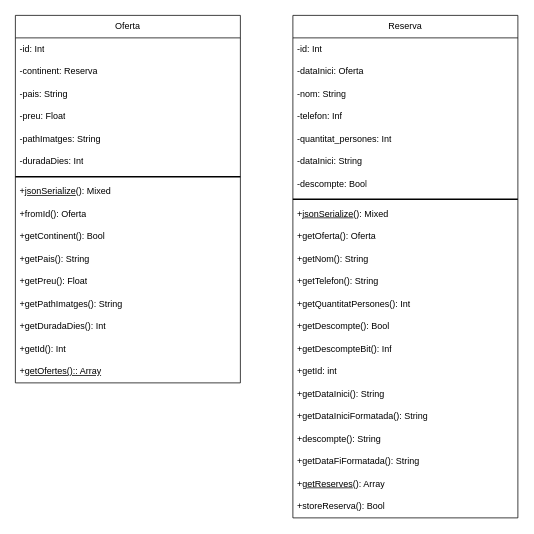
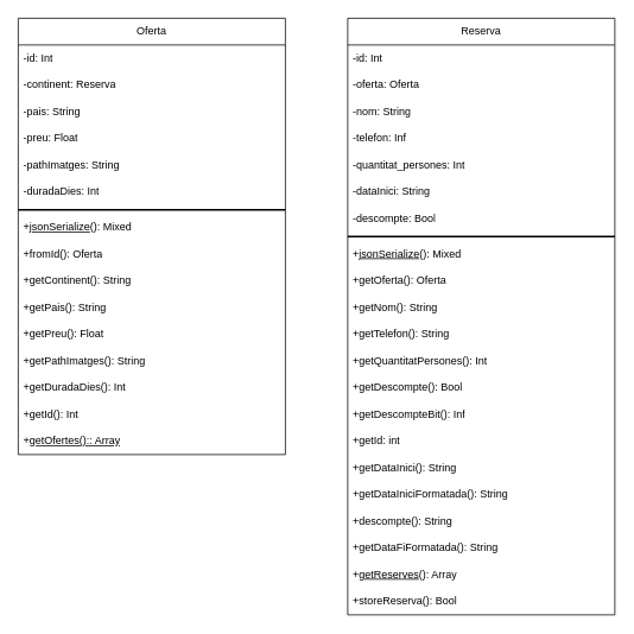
  <mxCell id="0" />
  <mxCell id="1" parent="0" />
  <mxCell id="2" value="Oferta" style="swimlane;fontStyle=0;childLayout=stackLayout;horizontal=1;startSize=30;horizontalStack=0;resizeParent=1;resizeParentMax=0;resizeLast=0;collapsible=1;marginBottom=0;whiteSpace=wrap;html=1;" parent="1" vertex="1"><mxGeometry x="20" y="20" width="300" height="490" as="geometry" /></mxCell>
  <mxCell id="3" value="-id: Int" style="text;strokeColor=none;fillColor=none;align=left;verticalAlign=middle;spacingLeft=4;spacingRight=4;overflow=hidden;points=[[0,0.5],[1,0.5]];portConstraint=eastwest;rotatable=0;whiteSpace=wrap;html=1;" parent="2" vertex="1"><mxGeometry y="30" width="300" height="30" as="geometry" /></mxCell>
  <mxCell id="4" value="-continent: Reserva" style="text;strokeColor=none;fillColor=none;align=left;verticalAlign=middle;spacingLeft=4;spacingRight=4;overflow=hidden;points=[[0,0.5],[1,0.5]];portConstraint=eastwest;rotatable=0;whiteSpace=wrap;html=1;" parent="2" vertex="1"><mxGeometry y="60" width="300" height="30" as="geometry" /></mxCell>
  <mxCell id="5" value="-pais: String" style="text;strokeColor=none;fillColor=none;align=left;verticalAlign=middle;spacingLeft=4;spacingRight=4;overflow=hidden;points=[[0,0.5],[1,0.5]];portConstraint=eastwest;rotatable=0;whiteSpace=wrap;html=1;" parent="2" vertex="1"><mxGeometry y="90" width="300" height="30" as="geometry" /></mxCell>
  <mxCell id="6" value="-preu: Float" style="text;strokeColor=none;fillColor=none;align=left;verticalAlign=middle;spacingLeft=4;spacingRight=4;overflow=hidden;points=[[0,0.5],[1,0.5]];portConstraint=eastwest;rotatable=0;whiteSpace=wrap;html=1;" parent="2" vertex="1"><mxGeometry y="120" width="300" height="30" as="geometry" /></mxCell>
  <mxCell id="7" value="-pathImatges: String" style="text;strokeColor=none;fillColor=none;align=left;verticalAlign=middle;spacingLeft=4;spacingRight=4;overflow=hidden;points=[[0,0.5],[1,0.5]];portConstraint=eastwest;rotatable=0;whiteSpace=wrap;html=1;" parent="2" vertex="1"><mxGeometry y="150" width="300" height="30" as="geometry" /></mxCell>
  <mxCell id="8" value="-duradaDies: Int" style="text;strokeColor=none;fillColor=none;align=left;verticalAlign=middle;spacingLeft=4;spacingRight=4;overflow=hidden;points=[[0,0.5],[1,0.5]];portConstraint=eastwest;rotatable=0;whiteSpace=wrap;html=1;" parent="2" vertex="1"><mxGeometry y="180" width="300" height="30" as="geometry" /></mxCell>
  <mxCell id="9" value="" style="line;strokeWidth=2;html=1;" parent="2" vertex="1"><mxGeometry y="210" width="300" height="10" as="geometry" /></mxCell>
  <mxCell id="10" value="+&lt;u&gt;jsonSerialize&lt;/u&gt;(): Mixed" style="text;strokeColor=none;fillColor=none;align=left;verticalAlign=middle;spacingLeft=4;spacingRight=4;overflow=hidden;points=[[0,0.5],[1,0.5]];portConstraint=eastwest;rotatable=0;whiteSpace=wrap;html=1;" parent="2" vertex="1"><mxGeometry y="220" width="300" height="30" as="geometry" /></mxCell>
  <mxCell id="11" value="+fromId(): Oferta" style="text;strokeColor=none;fillColor=none;align=left;verticalAlign=middle;spacingLeft=4;spacingRight=4;overflow=hidden;points=[[0,0.5],[1,0.5]];portConstraint=eastwest;rotatable=0;whiteSpace=wrap;html=1;" parent="2" vertex="1"><mxGeometry y="250" width="300" height="30" as="geometry" /></mxCell>
- <mxCell id="12" value="+getContinent(): Bool" style="text;strokeColor=none;fillColor=none;align=left;verticalAlign=middle;spacingLeft=4;spacingRight=4;overflow=hidden;points=[[0,0.5],[1,0.5]];portConstraint=eastwest;rotatable=0;whiteSpace=wrap;html=1;" parent="2" vertex="1"><mxGeometry y="280" width="300" height="30" as="geometry" /></mxCell>
+ <mxCell id="12" value="+getContinent(): String" style="text;strokeColor=none;fillColor=none;align=left;verticalAlign=middle;spacingLeft=4;spacingRight=4;overflow=hidden;points=[[0,0.5],[1,0.5]];portConstraint=eastwest;rotatable=0;whiteSpace=wrap;html=1;" parent="2" vertex="1"><mxGeometry y="280" width="300" height="30" as="geometry" /></mxCell>
  <mxCell id="13" value="+getPais(): String" style="text;strokeColor=none;fillColor=none;align=left;verticalAlign=middle;spacingLeft=4;spacingRight=4;overflow=hidden;points=[[0,0.5],[1,0.5]];portConstraint=eastwest;rotatable=0;whiteSpace=wrap;html=1;" parent="2" vertex="1"><mxGeometry y="310" width="300" height="30" as="geometry" /></mxCell>
  <mxCell id="14" value="+getPreu(): Float" style="text;strokeColor=none;fillColor=none;align=left;verticalAlign=middle;spacingLeft=4;spacingRight=4;overflow=hidden;points=[[0,0.5],[1,0.5]];portConstraint=eastwest;rotatable=0;whiteSpace=wrap;html=1;" parent="2" vertex="1"><mxGeometry y="340" width="300" height="30" as="geometry" /></mxCell>
  <mxCell id="15" value="+getPathImatges(): String" style="text;strokeColor=none;fillColor=none;align=left;verticalAlign=middle;spacingLeft=4;spacingRight=4;overflow=hidden;points=[[0,0.5],[1,0.5]];portConstraint=eastwest;rotatable=0;whiteSpace=wrap;html=1;" parent="2" vertex="1"><mxGeometry y="370" width="300" height="30" as="geometry" /></mxCell>
  <mxCell id="16" value="+getDuradaDies(): Int" style="text;strokeColor=none;fillColor=none;align=left;verticalAlign=middle;spacingLeft=4;spacingRight=4;overflow=hidden;points=[[0,0.5],[1,0.5]];portConstraint=eastwest;rotatable=0;whiteSpace=wrap;html=1;" parent="2" vertex="1"><mxGeometry y="400" width="300" height="30" as="geometry" /></mxCell>
  <mxCell id="17" value="+getId(): Int" style="text;strokeColor=none;fillColor=none;align=left;verticalAlign=middle;spacingLeft=4;spacingRight=4;overflow=hidden;points=[[0,0.5],[1,0.5]];portConstraint=eastwest;rotatable=0;whiteSpace=wrap;html=1;" parent="2" vertex="1"><mxGeometry y="430" width="300" height="30" as="geometry" /></mxCell>
  <mxCell id="18" value="+&lt;u&gt;getOfertes():: Array&lt;/u&gt;" style="text;strokeColor=none;fillColor=none;align=left;verticalAlign=middle;spacingLeft=4;spacingRight=4;overflow=hidden;points=[[0,0.5],[1,0.5]];portConstraint=eastwest;rotatable=0;whiteSpace=wrap;html=1;" parent="2" vertex="1"><mxGeometry y="460" width="300" height="30" as="geometry" /></mxCell>
  <mxCell id="19" value="Reserva" style="swimlane;fontStyle=0;childLayout=stackLayout;horizontal=1;startSize=30;horizontalStack=0;resizeParent=1;resizeParentMax=0;resizeLast=0;collapsible=1;marginBottom=0;whiteSpace=wrap;html=1;" parent="1" vertex="1"><mxGeometry x="390" y="20" width="300" height="670" as="geometry"><mxRectangle x="410" y="155" width="90" height="30" as="alternateBounds" /></mxGeometry></mxCell>
  <mxCell id="20" value="-id: Int" style="text;strokeColor=none;fillColor=none;align=left;verticalAlign=middle;spacingLeft=4;spacingRight=4;overflow=hidden;points=[[0,0.5],[1,0.5]];portConstraint=eastwest;rotatable=0;whiteSpace=wrap;html=1;" parent="19" vertex="1"><mxGeometry y="30" width="300" height="30" as="geometry" /></mxCell>
- <mxCell id="21" value="-dataInici: Oferta" style="text;strokeColor=none;fillColor=none;align=left;verticalAlign=middle;spacingLeft=4;spacingRight=4;overflow=hidden;points=[[0,0.5],[1,0.5]];portConstraint=eastwest;rotatable=0;whiteSpace=wrap;html=1;" parent="19" vertex="1"><mxGeometry y="60" width="300" height="30" as="geometry" /></mxCell>
+ <mxCell id="21" value="-oferta: Oferta" style="text;strokeColor=none;fillColor=none;align=left;verticalAlign=middle;spacingLeft=4;spacingRight=4;overflow=hidden;points=[[0,0.5],[1,0.5]];portConstraint=eastwest;rotatable=0;whiteSpace=wrap;html=1;" parent="19" vertex="1"><mxGeometry y="60" width="300" height="30" as="geometry" /></mxCell>
  <mxCell id="22" value="-nom: String" style="text;strokeColor=none;fillColor=none;align=left;verticalAlign=middle;spacingLeft=4;spacingRight=4;overflow=hidden;points=[[0,0.5],[1,0.5]];portConstraint=eastwest;rotatable=0;whiteSpace=wrap;html=1;" parent="19" vertex="1"><mxGeometry y="90" width="300" height="30" as="geometry" /></mxCell>
  <mxCell id="23" value="-telefon: Inf" style="text;strokeColor=none;fillColor=none;align=left;verticalAlign=middle;spacingLeft=4;spacingRight=4;overflow=hidden;points=[[0,0.5],[1,0.5]];portConstraint=eastwest;rotatable=0;whiteSpace=wrap;html=1;" parent="19" vertex="1"><mxGeometry y="120" width="300" height="30" as="geometry" /></mxCell>
  <mxCell id="24" value="-quantitat_persones: Int" style="text;strokeColor=none;fillColor=none;align=left;verticalAlign=middle;spacingLeft=4;spacingRight=4;overflow=hidden;points=[[0,0.5],[1,0.5]];portConstraint=eastwest;rotatable=0;whiteSpace=wrap;html=1;" parent="19" vertex="1"><mxGeometry y="150" width="300" height="30" as="geometry" /></mxCell>
  <mxCell id="25" value="-dataInici: String" style="text;strokeColor=none;fillColor=none;align=left;verticalAlign=middle;spacingLeft=4;spacingRight=4;overflow=hidden;points=[[0,0.5],[1,0.5]];portConstraint=eastwest;rotatable=0;whiteSpace=wrap;html=1;" parent="19" vertex="1"><mxGeometry y="180" width="300" height="30" as="geometry" /></mxCell>
  <mxCell id="26" value="-descompte: Bool" style="text;strokeColor=none;fillColor=none;align=left;verticalAlign=middle;spacingLeft=4;spacingRight=4;overflow=hidden;points=[[0,0.5],[1,0.5]];portConstraint=eastwest;rotatable=0;whiteSpace=wrap;html=1;" parent="19" vertex="1"><mxGeometry y="210" width="300" height="30" as="geometry" /></mxCell>
  <mxCell id="27" value="" style="line;strokeWidth=2;html=1;" parent="19" vertex="1"><mxGeometry y="240" width="300" height="10" as="geometry" /></mxCell>
  <mxCell id="28" value="+&lt;u&gt;jsonSerialize&lt;/u&gt;(): Mixed" style="text;strokeColor=none;fillColor=none;align=left;verticalAlign=middle;spacingLeft=4;spacingRight=4;overflow=hidden;points=[[0,0.5],[1,0.5]];portConstraint=eastwest;rotatable=0;whiteSpace=wrap;html=1;" parent="19" vertex="1"><mxGeometry y="250" width="300" height="30" as="geometry" /></mxCell>
  <mxCell id="29" value="+getOferta(): Oferta" style="text;strokeColor=none;fillColor=none;align=left;verticalAlign=middle;spacingLeft=4;spacingRight=4;overflow=hidden;points=[[0,0.5],[1,0.5]];portConstraint=eastwest;rotatable=0;whiteSpace=wrap;html=1;" parent="19" vertex="1"><mxGeometry y="280" width="300" height="30" as="geometry" /></mxCell>
  <mxCell id="30" value="+getNom(): String" style="text;strokeColor=none;fillColor=none;align=left;verticalAlign=middle;spacingLeft=4;spacingRight=4;overflow=hidden;points=[[0,0.5],[1,0.5]];portConstraint=eastwest;rotatable=0;whiteSpace=wrap;html=1;" parent="19" vertex="1"><mxGeometry y="310" width="300" height="30" as="geometry" /></mxCell>
  <mxCell id="31" value="+getTelefon(): String" style="text;strokeColor=none;fillColor=none;align=left;verticalAlign=middle;spacingLeft=4;spacingRight=4;overflow=hidden;points=[[0,0.5],[1,0.5]];portConstraint=eastwest;rotatable=0;whiteSpace=wrap;html=1;" parent="19" vertex="1"><mxGeometry y="340" width="300" height="30" as="geometry" /></mxCell>
  <mxCell id="32" value="+getQuantitatPersones(): Int" style="text;strokeColor=none;fillColor=none;align=left;verticalAlign=middle;spacingLeft=4;spacingRight=4;overflow=hidden;points=[[0,0.5],[1,0.5]];portConstraint=eastwest;rotatable=0;whiteSpace=wrap;html=1;" parent="19" vertex="1"><mxGeometry y="370" width="300" height="30" as="geometry" /></mxCell>
  <mxCell id="33" value="+getDescompte(): Bool" style="text;strokeColor=none;fillColor=none;align=left;verticalAlign=middle;spacingLeft=4;spacingRight=4;overflow=hidden;points=[[0,0.5],[1,0.5]];portConstraint=eastwest;rotatable=0;whiteSpace=wrap;html=1;" parent="19" vertex="1"><mxGeometry y="400" width="300" height="30" as="geometry" /></mxCell>
  <mxCell id="34" value="+getDescompteBit(): Inf" style="text;strokeColor=none;fillColor=none;align=left;verticalAlign=middle;spacingLeft=4;spacingRight=4;overflow=hidden;points=[[0,0.5],[1,0.5]];portConstraint=eastwest;rotatable=0;whiteSpace=wrap;html=1;" parent="19" vertex="1"><mxGeometry y="430" width="300" height="30" as="geometry" /></mxCell>
  <mxCell id="35" value="+getId: int" style="text;strokeColor=none;fillColor=none;align=left;verticalAlign=middle;spacingLeft=4;spacingRight=4;overflow=hidden;points=[[0,0.5],[1,0.5]];portConstraint=eastwest;rotatable=0;whiteSpace=wrap;html=1;" parent="19" vertex="1"><mxGeometry y="460" width="300" height="30" as="geometry" /></mxCell>
  <mxCell id="36" value="+getDataInici(): String" style="text;strokeColor=none;fillColor=none;align=left;verticalAlign=middle;spacingLeft=4;spacingRight=4;overflow=hidden;points=[[0,0.5],[1,0.5]];portConstraint=eastwest;rotatable=0;whiteSpace=wrap;html=1;" parent="19" vertex="1"><mxGeometry y="490" width="300" height="30" as="geometry" /></mxCell>
  <mxCell id="37" value="+getDataIniciFormatada(): String" style="text;strokeColor=none;fillColor=none;align=left;verticalAlign=middle;spacingLeft=4;spacingRight=4;overflow=hidden;points=[[0,0.5],[1,0.5]];portConstraint=eastwest;rotatable=0;whiteSpace=wrap;html=1;" parent="19" vertex="1"><mxGeometry y="520" width="300" height="30" as="geometry" /></mxCell>
  <mxCell id="38" value="+descompte(): String" style="text;strokeColor=none;fillColor=none;align=left;verticalAlign=middle;spacingLeft=4;spacingRight=4;overflow=hidden;points=[[0,0.5],[1,0.5]];portConstraint=eastwest;rotatable=0;whiteSpace=wrap;html=1;" vertex="1" parent="19"><mxGeometry y="550" width="300" height="30" as="geometry" /></mxCell>
  <mxCell id="39" value="+getDataFiFormatada(): String" style="text;strokeColor=none;fillColor=none;align=left;verticalAlign=middle;spacingLeft=4;spacingRight=4;overflow=hidden;points=[[0,0.5],[1,0.5]];portConstraint=eastwest;rotatable=0;whiteSpace=wrap;html=1;" vertex="1" parent="19"><mxGeometry y="580" width="300" height="30" as="geometry" /></mxCell>
  <mxCell id="40" value="+&lt;u&gt;getReserves&lt;/u&gt;(): Array" style="text;strokeColor=none;fillColor=none;align=left;verticalAlign=middle;spacingLeft=4;spacingRight=4;overflow=hidden;points=[[0,0.5],[1,0.5]];portConstraint=eastwest;rotatable=0;whiteSpace=wrap;html=1;" parent="19" vertex="1"><mxGeometry y="610" width="300" height="30" as="geometry" /></mxCell>
  <mxCell id="41" value="+storeReserva(): Bool" style="text;strokeColor=none;fillColor=none;align=left;verticalAlign=middle;spacingLeft=4;spacingRight=4;overflow=hidden;points=[[0,0.5],[1,0.5]];portConstraint=eastwest;rotatable=0;whiteSpace=wrap;html=1;" parent="19" vertex="1"><mxGeometry y="640" width="300" height="30" as="geometry" /></mxCell>
